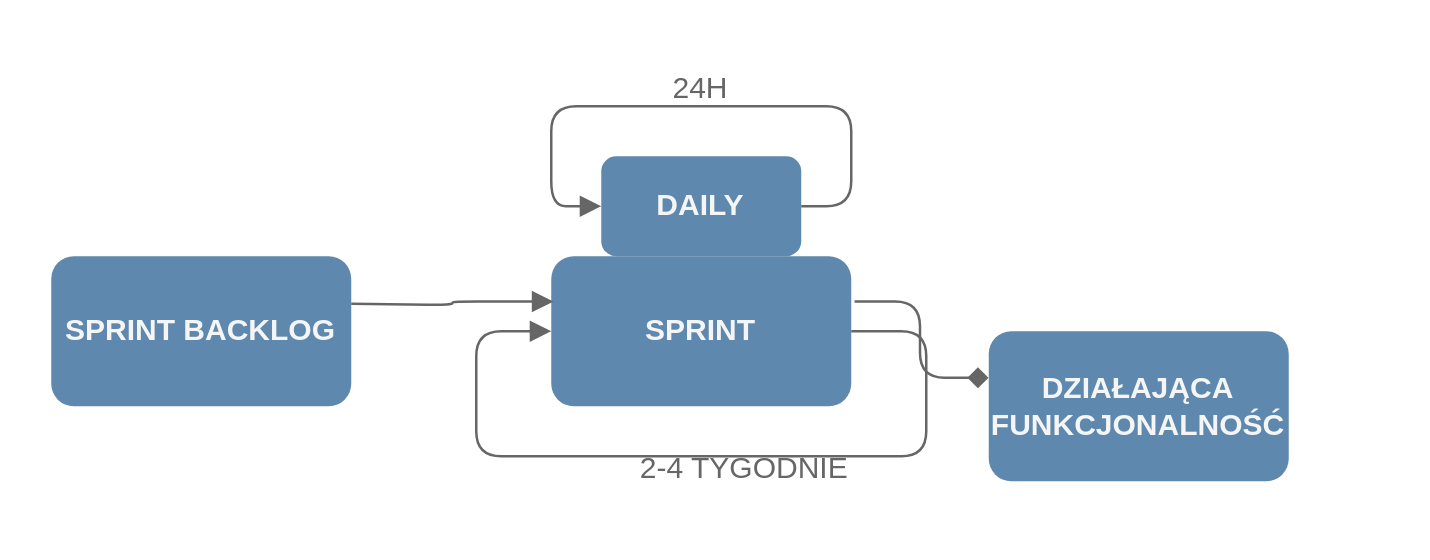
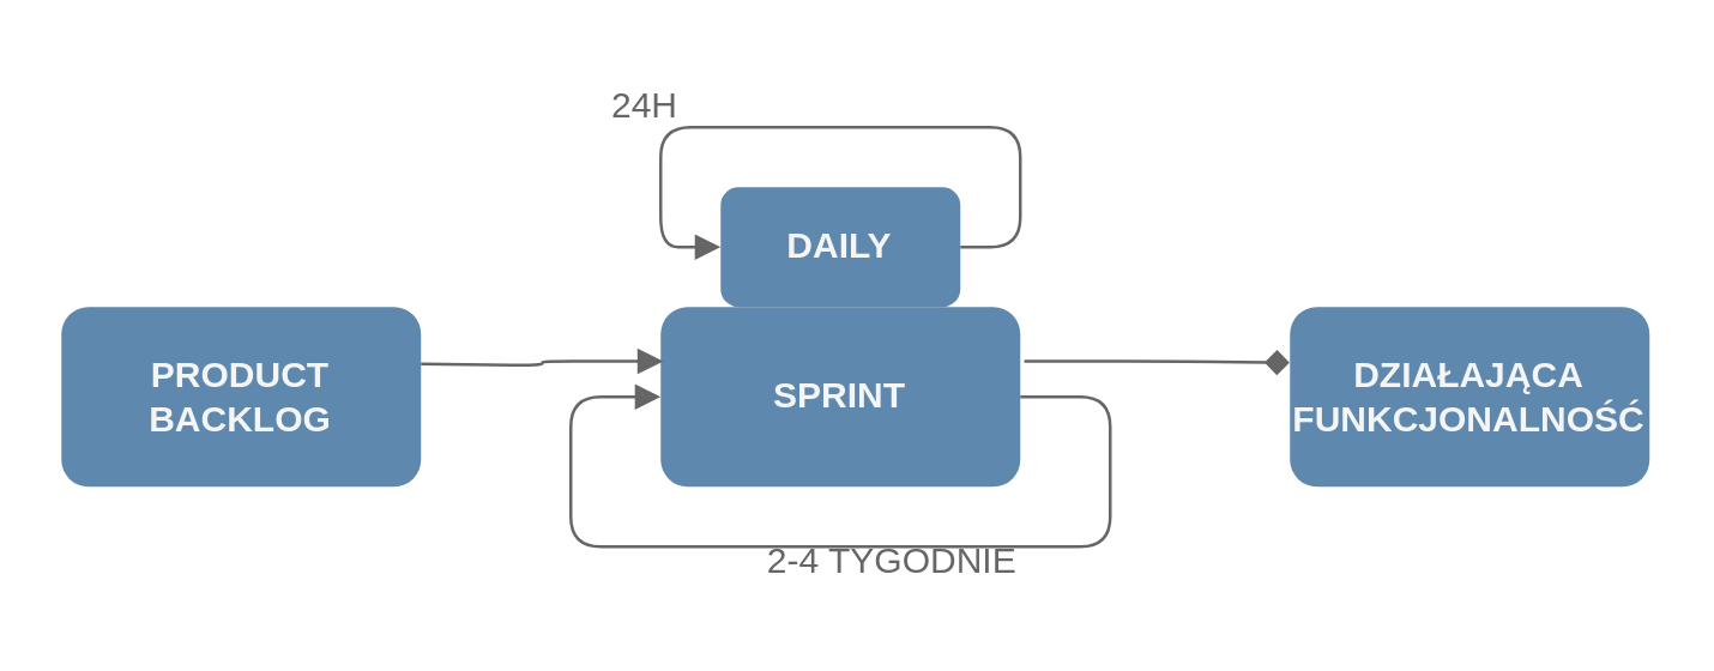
  <mxCell id="0" />
  <mxCell id="1" parent="0" />
  <mxCell id="2" value="&lt;b&gt;DAILY&lt;/b&gt;" style="rounded=1;whiteSpace=wrap;html=1;strokeColor=none;fillColor=#5E88AD;glass=0;fontColor=#F5F5F5;" vertex="1" parent="1"><mxGeometry x="240" y="62" width="80" height="40" as="geometry" /></mxCell>
  <mxCell id="3" style="edgeStyle=orthogonalEdgeStyle;rounded=1;orthogonalLoop=1;jettySize=auto;html=1;fontColor=#AEB87B;strokeColor=#666666;endArrow=block;endFill=1;exitX=1;exitY=0.5;exitDx=0;exitDy=0;entryX=0;entryY=0.5;entryDx=0;entryDy=0;" edge="1" parent="1" source="2" target="2"><mxGeometry relative="1" as="geometry"><mxPoint x="220" y="82" as="targetPoint" /><Array as="points"><mxPoint x="340" y="82" /><mxPoint x="340" y="42" /><mxPoint x="220" y="42" /><mxPoint x="220" y="82" /></Array><mxPoint x="416" y="-43" as="sourcePoint" /></mxGeometry></mxCell>
- <mxCell id="4" value="24H" style="text;html=1;strokeColor=none;fillColor=none;align=center;verticalAlign=middle;whiteSpace=wrap;rounded=0;fontColor=#666666;" vertex="1" parent="1"><mxGeometry x="250" y="20" width="60" height="30" as="geometry" /></mxCell>
+ <mxCell id="4" value="24H" style="text;html=1;strokeColor=none;fillColor=none;align=center;verticalAlign=middle;whiteSpace=wrap;rounded=0;fontColor=#666666;" vertex="1" parent="1"><mxGeometry x="185" y="20" width="60" height="30" as="geometry" /></mxCell>
  <mxCell id="5" value="&lt;b&gt;SPRINT&lt;br&gt;&lt;/b&gt;" style="rounded=1;whiteSpace=wrap;html=1;strokeColor=none;fillColor=#5E88AD;glass=0;fontColor=#F5F5F5;" vertex="1" parent="1"><mxGeometry x="220" y="102" width="120" height="60" as="geometry" /></mxCell>
  <mxCell id="6" style="edgeStyle=orthogonalEdgeStyle;rounded=1;orthogonalLoop=1;jettySize=auto;html=1;fontColor=#AEB87B;strokeColor=#666666;endArrow=block;endFill=1;exitX=1;exitY=0.5;exitDx=0;exitDy=0;entryX=0;entryY=0.5;entryDx=0;entryDy=0;" edge="1" parent="1" source="5" target="5"><mxGeometry relative="1" as="geometry"><mxPoint x="292" y="72" as="targetPoint" /><Array as="points"><mxPoint x="370" y="132" /><mxPoint x="370" y="182" /><mxPoint x="190" y="182" /><mxPoint x="190" y="132" /></Array><mxPoint x="332" y="92" as="sourcePoint" /></mxGeometry></mxCell>
  <mxCell id="7" value="2-4 TYGODNIE" style="text;html=1;strokeColor=none;fillColor=none;align=center;verticalAlign=middle;whiteSpace=wrap;rounded=0;fontColor=#666666;" vertex="1" parent="1"><mxGeometry x="247.5" y="172" width="99" height="30" as="geometry" /></mxCell>
- <mxCell id="8" value="&lt;b&gt;SPRINT BACKLOG&lt;br&gt;&lt;/b&gt;" style="rounded=1;whiteSpace=wrap;html=1;strokeColor=none;fillColor=#5E88AD;glass=0;fontColor=#F5F5F5;" vertex="1" parent="1"><mxGeometry x="20" y="102" width="120" height="60" as="geometry" /></mxCell>
- <mxCell id="9" value="&lt;b&gt;DZIAŁAJĄCA FUNKCJONALNOŚĆ&lt;br&gt;&lt;/b&gt;" style="rounded=1;whiteSpace=wrap;html=1;strokeColor=none;fillColor=#5E88AD;glass=0;fontColor=#F5F5F5;" vertex="1" parent="1"><mxGeometry x="395" y="132" width="120" height="60" as="geometry" /></mxCell>
+ <mxCell id="8" value="&lt;b&gt;PRODUCT BACKLOG&lt;br&gt;&lt;/b&gt;" style="rounded=1;whiteSpace=wrap;html=1;strokeColor=none;fillColor=#5E88AD;glass=0;fontColor=#F5F5F5;" vertex="1" parent="1"><mxGeometry x="20" y="102" width="120" height="60" as="geometry" /></mxCell>
+ <mxCell id="9" value="&lt;b&gt;DZIAŁAJĄCA FUNKCJONALNOŚĆ&lt;br&gt;&lt;/b&gt;" style="rounded=1;whiteSpace=wrap;html=1;strokeColor=none;fillColor=#5E88AD;glass=0;fontColor=#F5F5F5;" vertex="1" parent="1"><mxGeometry x="430" y="102" width="120" height="60" as="geometry" /></mxCell>
  <mxCell id="10" style="edgeStyle=orthogonalEdgeStyle;rounded=1;orthogonalLoop=1;jettySize=auto;html=1;fontColor=#AEB87B;strokeColor=#666666;endArrow=block;endFill=1;entryX=0.007;entryY=0.302;entryDx=0;entryDy=0;entryPerimeter=0;" edge="1" parent="1" target="5"><mxGeometry relative="1" as="geometry"><mxPoint x="230" y="142" as="targetPoint" /><Array as="points" /><mxPoint x="140" y="121" as="sourcePoint" /></mxGeometry></mxCell>
  <mxCell id="11" style="edgeStyle=orthogonalEdgeStyle;rounded=1;orthogonalLoop=1;jettySize=auto;html=1;fontColor=#AEB87B;strokeColor=#666666;endArrow=diamond;endFill=1;exitX=1.011;exitY=0.302;exitDx=0;exitDy=0;exitPerimeter=0;entryX=-0.001;entryY=0.31;entryDx=0;entryDy=0;entryPerimeter=0;" edge="1" parent="1" source="5" target="9"><mxGeometry relative="1" as="geometry"><mxPoint x="410" y="120" as="targetPoint" /><Array as="points" /><mxPoint x="150" y="131" as="sourcePoint" /></mxGeometry></mxCell>
